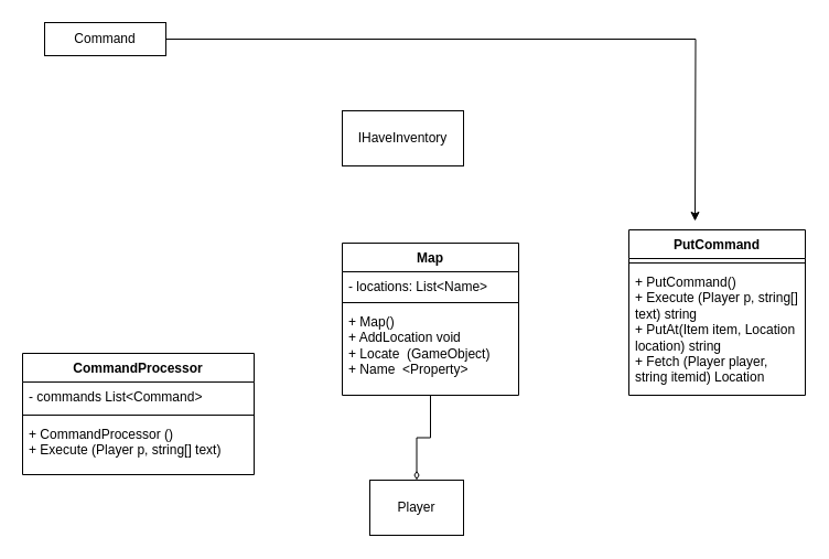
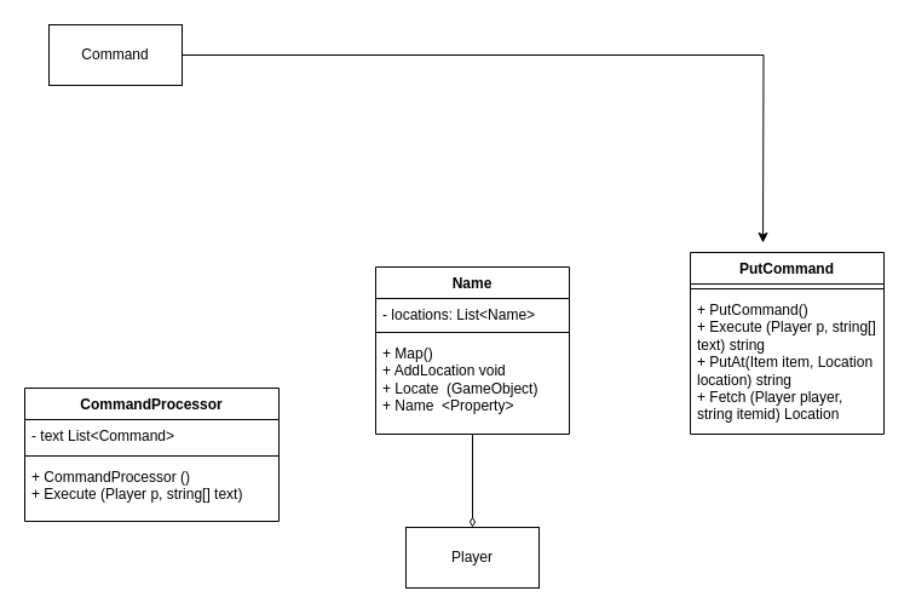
  <mxCell id="0" />
  <mxCell id="1" parent="0" />
  <mxCell id="2" style="edgeStyle=orthogonalEdgeStyle;rounded=0;orthogonalLoop=1;jettySize=auto;html=1;endArrow=diamondThin;endFill=0;" parent="1" source="3" target="11" edge="1"><mxGeometry relative="1" as="geometry"><mxPoint x="390" y="460" as="targetPoint" /></mxGeometry></mxCell>
- <mxCell id="3" value="Map" style="swimlane;fontStyle=1;align=center;verticalAlign=top;childLayout=stackLayout;horizontal=1;startSize=26;horizontalStack=0;resizeParent=1;resizeParentMax=0;resizeLast=0;collapsible=1;marginBottom=0;whiteSpace=wrap;html=1;" parent="1" vertex="1"><mxGeometry x="310" y="220" width="160" height="138" as="geometry" /></mxCell>
+ <mxCell id="3" value="Name" style="swimlane;fontStyle=1;align=center;verticalAlign=top;childLayout=stackLayout;horizontal=1;startSize=26;horizontalStack=0;resizeParent=1;resizeParentMax=0;resizeLast=0;collapsible=1;marginBottom=0;whiteSpace=wrap;html=1;" parent="1" vertex="1"><mxGeometry x="310" y="220" width="160" height="138" as="geometry" /></mxCell>
  <mxCell id="4" value="- locations: List&amp;lt;Name&amp;gt;" style="text;strokeColor=none;fillColor=none;align=left;verticalAlign=top;spacingLeft=4;spacingRight=4;overflow=hidden;rotatable=0;points=[[0,0.5],[1,0.5]];portConstraint=eastwest;whiteSpace=wrap;html=1;" parent="3" vertex="1"><mxGeometry y="26" width="160" height="24" as="geometry" /></mxCell>
  <mxCell id="5" value="" style="line;strokeWidth=1;fillColor=none;align=left;verticalAlign=middle;spacingTop=-1;spacingLeft=3;spacingRight=3;rotatable=0;labelPosition=right;points=[];portConstraint=eastwest;strokeColor=inherit;" parent="3" vertex="1"><mxGeometry y="50" width="160" height="8" as="geometry" /></mxCell>
  <mxCell id="6" value="+ Map()&lt;br&gt;+ AddLocation void&lt;br&gt;+ Locate&amp;nbsp; (GameObject)&lt;br&gt;+ Name&amp;nbsp; &amp;lt;Property&amp;gt;" style="text;strokeColor=none;fillColor=none;align=left;verticalAlign=top;spacingLeft=4;spacingRight=4;overflow=hidden;rotatable=0;points=[[0,0.5],[1,0.5]];portConstraint=eastwest;whiteSpace=wrap;html=1;" parent="3" vertex="1"><mxGeometry y="58" width="160" height="80" as="geometry" /></mxCell>
  <mxCell id="7" value="PutCommand" style="swimlane;fontStyle=1;align=center;verticalAlign=top;childLayout=stackLayout;horizontal=1;startSize=26;horizontalStack=0;resizeParent=1;resizeParentMax=0;resizeLast=0;collapsible=1;marginBottom=0;whiteSpace=wrap;html=1;" parent="1" vertex="1"><mxGeometry x="570" y="208" width="160" height="150" as="geometry" /></mxCell>
  <mxCell id="8" value="" style="line;strokeWidth=1;fillColor=none;align=left;verticalAlign=middle;spacingTop=-1;spacingLeft=3;spacingRight=3;rotatable=0;labelPosition=right;points=[];portConstraint=eastwest;strokeColor=inherit;" parent="7" vertex="1"><mxGeometry y="26" width="160" height="8" as="geometry" /></mxCell>
  <mxCell id="9" value="+ PutCommand()&lt;br&gt;+ Execute (Player p, string[] text) string&amp;nbsp;&lt;br&gt;+ PutAt(Item item, Location location) string&lt;br&gt;+ Fetch (Player player, string itemid) Location" style="text;strokeColor=none;fillColor=none;align=left;verticalAlign=top;spacingLeft=4;spacingRight=4;overflow=hidden;rotatable=0;points=[[0,0.5],[1,0.5]];portConstraint=eastwest;whiteSpace=wrap;html=1;" parent="7" vertex="1"><mxGeometry y="34" width="160" height="116" as="geometry" /></mxCell>
- <mxCell id="10" value="IHaveInventory" style="html=1;whiteSpace=wrap;" parent="1" vertex="1"><mxGeometry x="310" y="100" width="110" height="50" as="geometry" /></mxCell>
- <mxCell id="11" value="Player" style="html=1;whiteSpace=wrap;" parent="1" vertex="1"><mxGeometry x="335" y="435" width="85" height="50" as="geometry" /></mxCell>
+ <mxCell id="11" value="Player" style="html=1;whiteSpace=wrap;" parent="1" vertex="1"><mxGeometry x="335" y="435" width="110" height="50" as="geometry" /></mxCell>
  <mxCell id="12" value="CommandProcessor" style="swimlane;fontStyle=1;align=center;verticalAlign=top;childLayout=stackLayout;horizontal=1;startSize=26;horizontalStack=0;resizeParent=1;resizeParentMax=0;resizeLast=0;collapsible=1;marginBottom=0;whiteSpace=wrap;html=1;" parent="1" vertex="1"><mxGeometry x="20" y="320" width="210" height="110" as="geometry" /></mxCell>
- <mxCell id="13" value="- commands List&amp;lt;Command&amp;gt;" style="text;strokeColor=none;fillColor=none;align=left;verticalAlign=top;spacingLeft=4;spacingRight=4;overflow=hidden;rotatable=0;points=[[0,0.5],[1,0.5]];portConstraint=eastwest;whiteSpace=wrap;html=1;" parent="12" vertex="1"><mxGeometry y="26" width="210" height="26" as="geometry" /></mxCell>
+ <mxCell id="13" value="- text List&amp;lt;Command&amp;gt;" style="text;strokeColor=none;fillColor=none;align=left;verticalAlign=top;spacingLeft=4;spacingRight=4;overflow=hidden;rotatable=0;points=[[0,0.5],[1,0.5]];portConstraint=eastwest;whiteSpace=wrap;html=1;" parent="12" vertex="1"><mxGeometry y="26" width="210" height="26" as="geometry" /></mxCell>
  <mxCell id="14" value="" style="line;strokeWidth=1;fillColor=none;align=left;verticalAlign=middle;spacingTop=-1;spacingLeft=3;spacingRight=3;rotatable=0;labelPosition=right;points=[];portConstraint=eastwest;strokeColor=inherit;" parent="12" vertex="1"><mxGeometry y="52" width="210" height="8" as="geometry" /></mxCell>
  <mxCell id="15" value="+ CommandProcessor ()&lt;br&gt;+ Execute (Player p, string[] text)" style="text;strokeColor=none;fillColor=none;align=left;verticalAlign=top;spacingLeft=4;spacingRight=4;overflow=hidden;rotatable=0;points=[[0,0.5],[1,0.5]];portConstraint=eastwest;whiteSpace=wrap;html=1;" parent="12" vertex="1"><mxGeometry y="60" width="210" height="50" as="geometry" /></mxCell>
  <mxCell id="16" style="edgeStyle=orthogonalEdgeStyle;rounded=0;orthogonalLoop=1;jettySize=auto;html=1;" edge="1" parent="1" source="17"><mxGeometry relative="1" as="geometry"><mxPoint x="630" y="200" as="targetPoint" /></mxGeometry></mxCell>
- <mxCell id="17" value="Command" style="html=1;whiteSpace=wrap;" parent="1" vertex="1"><mxGeometry x="40" y="20" width="110" height="30" as="geometry" /></mxCell>
+ <mxCell id="17" value="Command" style="html=1;whiteSpace=wrap;" parent="1" vertex="1"><mxGeometry x="40" y="20" width="110" height="50" as="geometry" /></mxCell>
